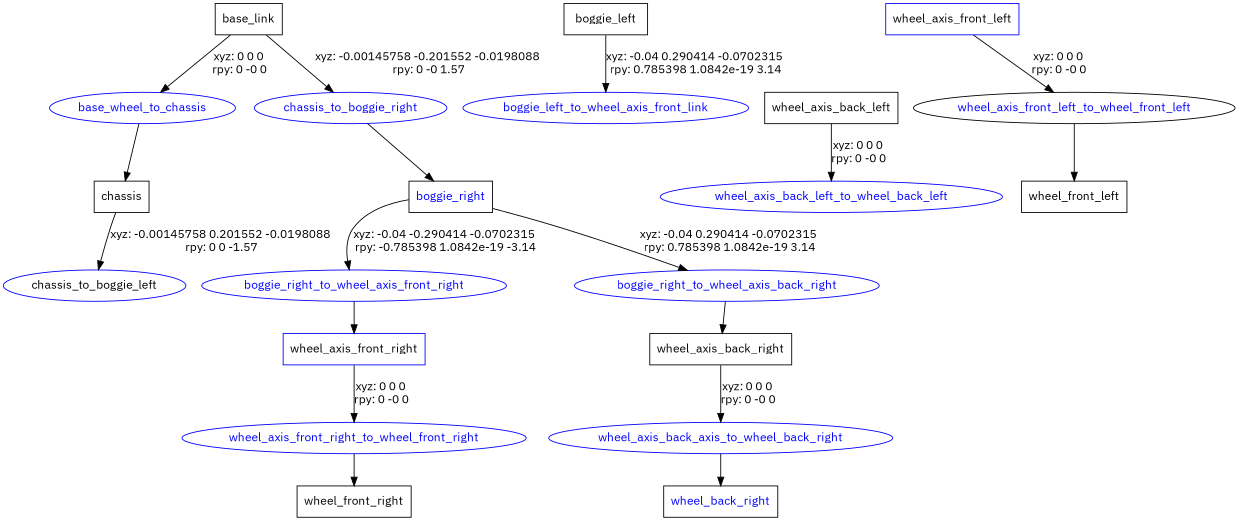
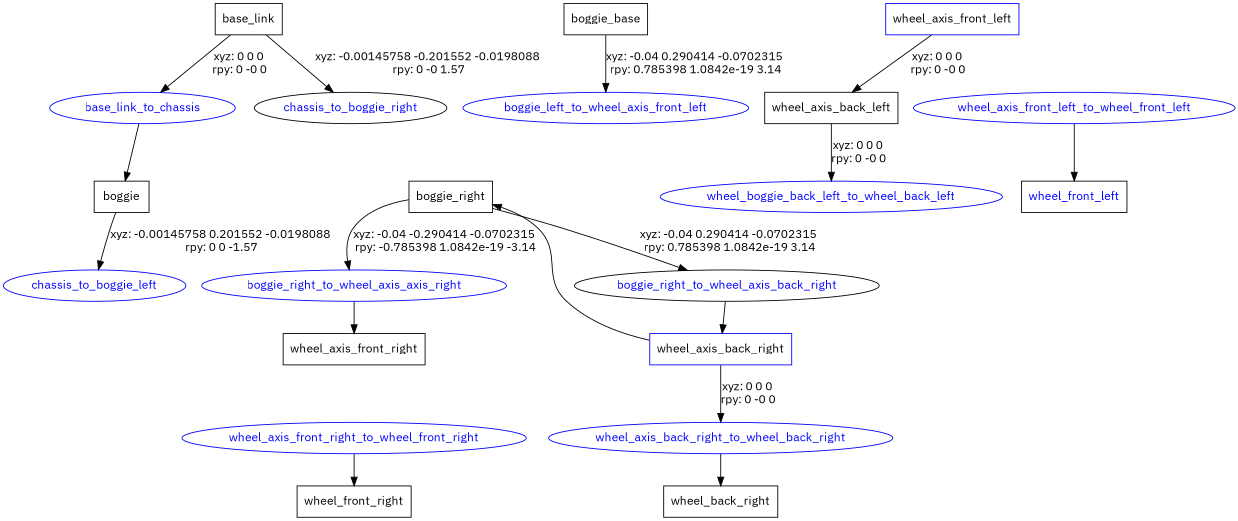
  digraph {
    fontname="IBM Plex Sans"
    node [fontname="IBM Plex Sans" shape=box color=blue]
    edge [fontname="IBM Plex Sans"]
    n1 [label=base_link color=""]
-   base_link_to_chassis [fontcolor=blue shape=ellipse label=base_wheel_to_chassis]
-   chassis_to_boggie_right [fontcolor=blue shape=ellipse]
-   n4 [label=chassis color=""]
-   chassis_to_boggie_left [fontcolor=black shape=ellipse]
-   n6 [label=boggie_right fontcolor=blue color=""]
-   n7 [label=boggie_left color=""]
-   boggie_left_to_wheel_axis_front_left [fontcolor=blue shape=ellipse label=boggie_left_to_wheel_axis_front_link]
+   base_link_to_chassis [fontcolor=blue shape=ellipse]
+   chassis_to_boggie_right [color=black fontcolor=blue shape=ellipse]
+   n4 [label=boggie color=""]
+   chassis_to_boggie_left [fontcolor=blue shape=ellipse]
+   n6 [label=boggie_right color=""]
+   n7 [label=boggie_base color=""]
+   boggie_left_to_wheel_axis_front_left [fontcolor=blue shape=ellipse]
    n9 [label=wheel_axis_back_left color=""]
-   wheel_axis_back_left_to_wheel_back_left [fontcolor=blue shape=ellipse]
+   wheel_axis_back_left_to_wheel_back_left [fontcolor=blue shape=ellipse label=wheel_boggie_back_left_to_wheel_back_left]
    n11 [label=wheel_axis_front_left]
-   wheel_axis_front_left_to_wheel_front_left [color=black fontcolor=blue shape=ellipse]
-   n13 [label=wheel_front_left color=""]
-   boggie_right_to_wheel_axis_back_right [fontcolor=blue shape=ellipse]
-   boggie_right_to_wheel_axis_front_right [fontcolor=blue shape=ellipse]
-   n16 [label=wheel_axis_back_right color=""]
-   n17 [label=wheel_axis_front_right]
-   wheel_axis_back_right_to_wheel_back_right [fontcolor=blue shape=ellipse label=wheel_axis_back_axis_to_wheel_back_right]
-   n19 [label=wheel_back_right fontcolor=blue color=""]
+   wheel_axis_front_left_to_wheel_front_left [fontcolor=blue shape=ellipse]
+   n13 [label=wheel_front_left fontcolor=blue color=""]
+   boggie_right_to_wheel_axis_back_right [color=black fontcolor=blue shape=ellipse]
+   boggie_right_to_wheel_axis_front_right [fontcolor=blue shape=ellipse label=boggie_right_to_wheel_axis_axis_right]
+   n16 [label=wheel_axis_back_right]
+   n17 [label=wheel_axis_front_right color=""]
+   wheel_axis_back_right_to_wheel_back_right [fontcolor=blue shape=ellipse]
+   n19 [label=wheel_back_right color=""]
    wheel_axis_front_right_to_wheel_front_right [fontcolor=blue shape=ellipse]
    n21 [label=wheel_front_right color=""]
    n1 -> base_link_to_chassis [label="xyz: 0 0 0 \nrpy: 0 -0 0"]
    n1 -> chassis_to_boggie_right [label="xyz: -0.00145758 -0.201552 -0.0198088 \nrpy: 0 -0 1.57"]
    base_link_to_chassis -> n4
-   chassis_to_boggie_right -> n6
+   n16 -> n6
    n4 -> chassis_to_boggie_left [label="xyz: -0.00145758 0.201552 -0.0198088 \nrpy: 0 0 -1.57"]
    n6 -> boggie_right_to_wheel_axis_back_right [label="xyz: -0.04 0.290414 -0.0702315 \nrpy: 0.785398 1.0842e-19 3.14"]
    n6 -> boggie_right_to_wheel_axis_front_right [label="xyz: -0.04 -0.290414 -0.0702315 \nrpy: -0.785398 1.0842e-19 -3.14"]
    n7 -> boggie_left_to_wheel_axis_front_left [label="xyz: -0.04 0.290414 -0.0702315 \nrpy: 0.785398 1.0842e-19 3.14"]
    n9 -> wheel_axis_back_left_to_wheel_back_left [label="xyz: 0 0 0 \nrpy: 0 -0 0"]
-   n11 -> wheel_axis_front_left_to_wheel_front_left [label="xyz: 0 0 0 \nrpy: 0 -0 0"]
+   n11 -> n9 [label="xyz: 0 0 0 \nrpy: 0 -0 0"]
    wheel_axis_front_left_to_wheel_front_left -> n13
    boggie_right_to_wheel_axis_back_right -> n16
    boggie_right_to_wheel_axis_front_right -> n17
    n16 -> wheel_axis_back_right_to_wheel_back_right [label="xyz: 0 0 0 \nrpy: 0 -0 0"]
-   n17 -> wheel_axis_front_right_to_wheel_front_right [label="xyz: 0 0 0 \nrpy: 0 -0 0"]
    wheel_axis_back_right_to_wheel_back_right -> n19
    wheel_axis_front_right_to_wheel_front_right -> n21
  }
